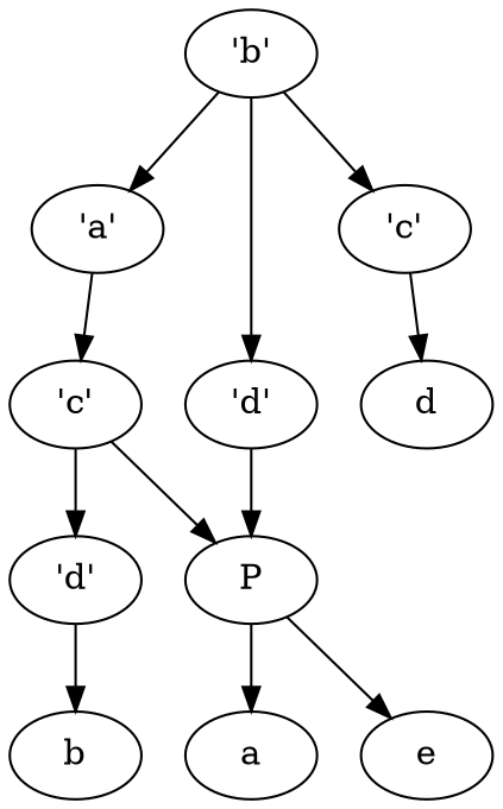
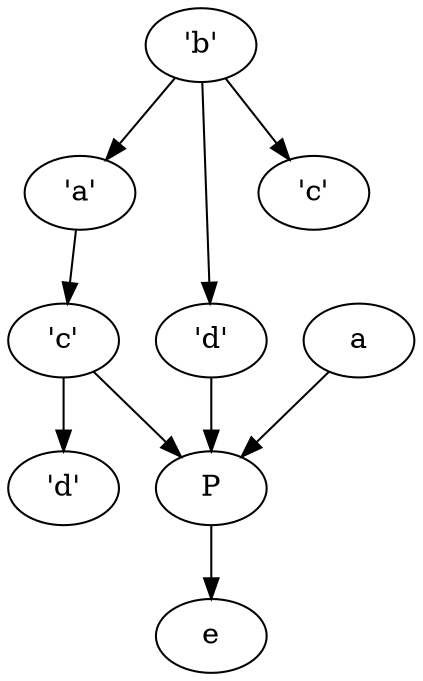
  digraph {
    n1 [label="'a'"]
    n2 [label="'c'"]
    n3 [label="'d'"]
    n4 [label=P]
    n5 [label="'b'"]
    n6 [label="'d'"]
    n7 [label="'c'"]
-   n8 [label=b]
    n9 [label=a]
    n10 [label=e]
-   n11 [label=d]
    n1 -> n2
    n2 -> n3
    n2 -> n4
-   n3 -> n8
-   n4 -> n9
+   n9 -> n4
    n4 -> n10
    n5 -> n1
    n5 -> n6
    n5 -> n7
    n6 -> n4
-   n7 -> n11
  }
